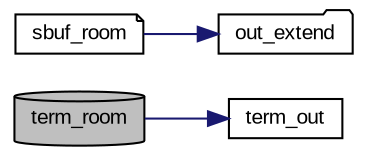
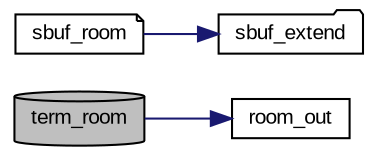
  digraph {
    fontname="Liberation Sans"
    rankdir=LR
    node [color=black fillcolor=white fontname="Liberation Sans" fontsize=10 style=filled]
    edge [color=midnightblue fontname="Liberation Sans" fontsize=10 labelfontname=Helvetica labelfontsize=10 style=solid]
    n1 [fillcolor=grey75 fontcolor=black height=0.2 label=term_room shape=cylinder width=0.4]
-   n2 [height=0.2 label=term_out shape=box width=0.4]
+   n2 [height=0.2 label=room_out shape=box width=0.4]
    n3 [height=0.2 label=sbuf_room shape=note width=0.4]
-   n4 [height=0.2 label=out_extend shape=folder width=0.4]
+   n4 [height=0.2 label=sbuf_extend shape=folder width=0.4]
    n1 -> n2
    n3 -> n4
  }
